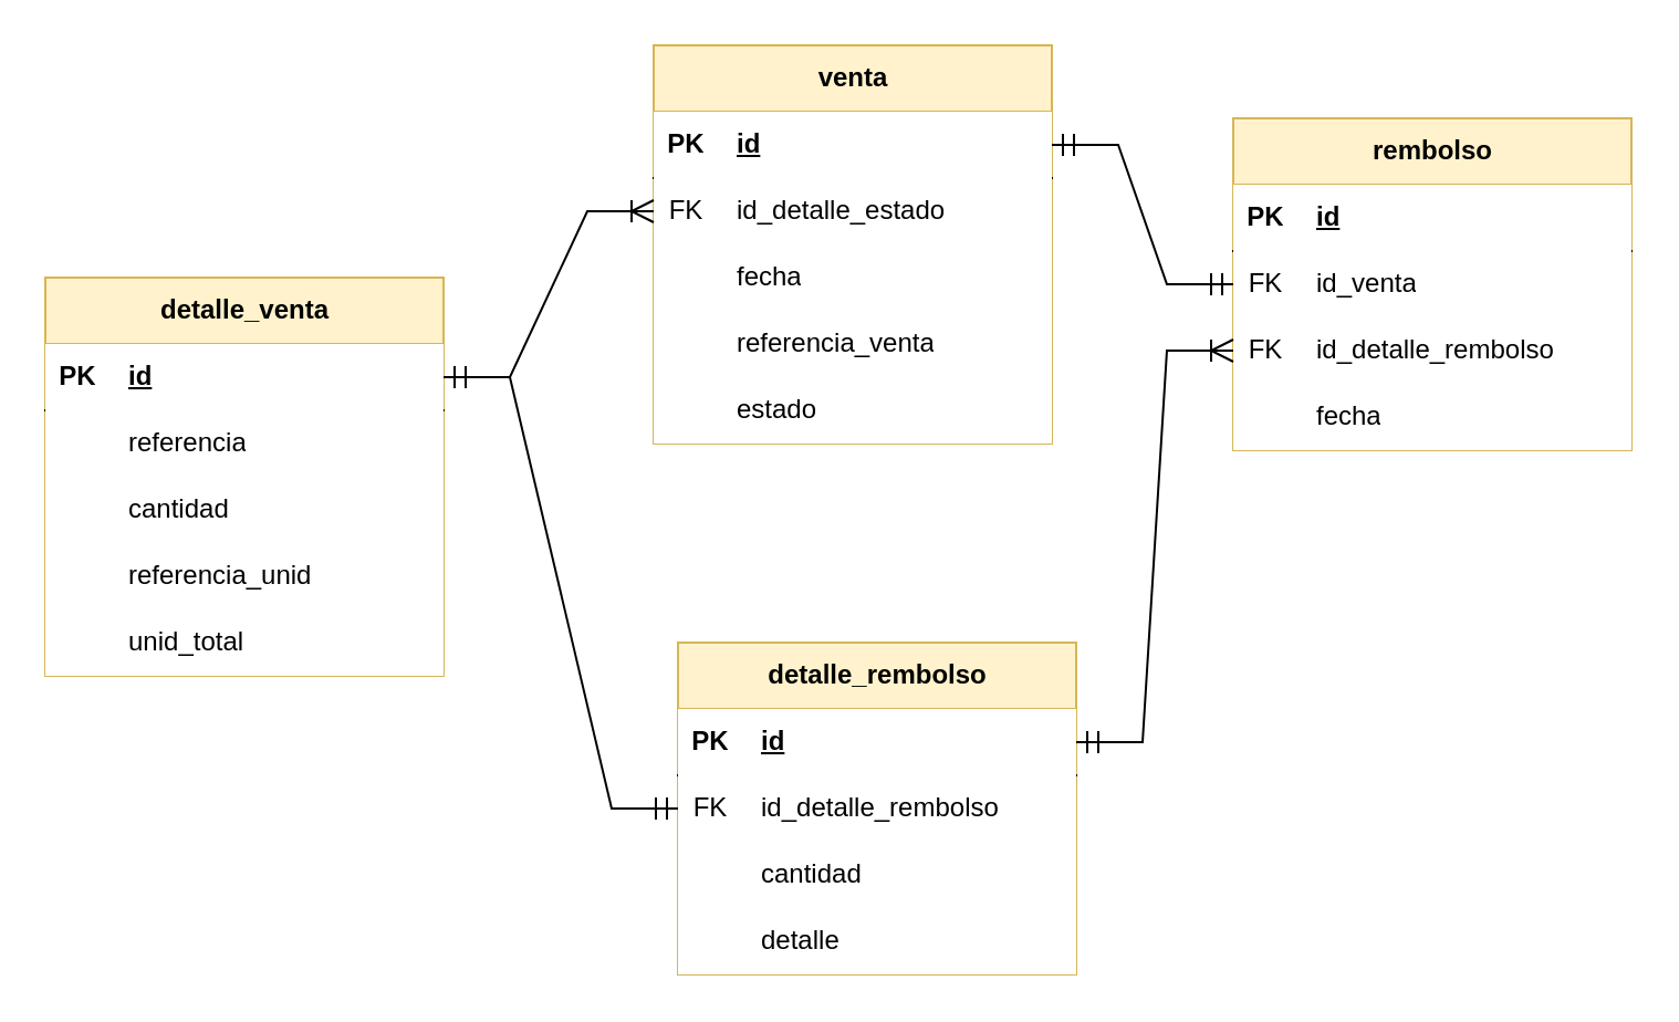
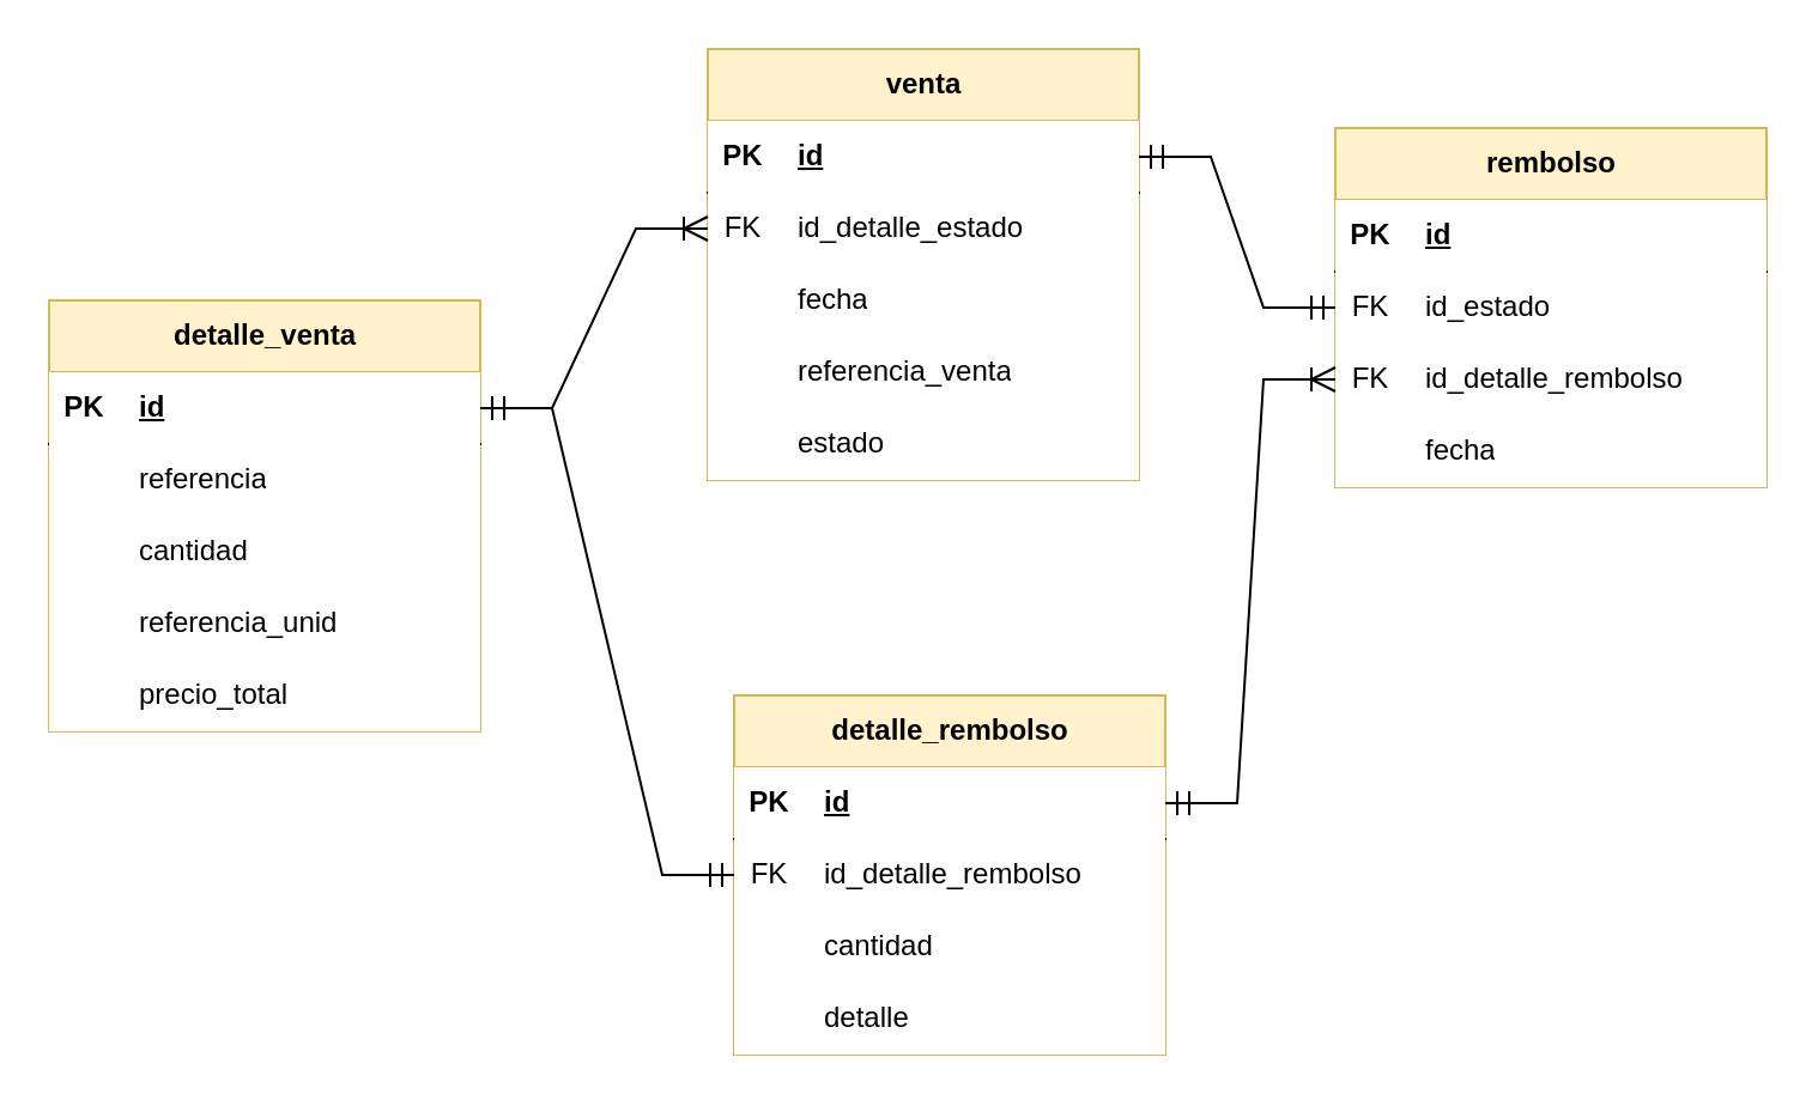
  <mxCell id="0" />
  <mxCell id="1" parent="0" />
  <mxCell id="2" value="venta" style="shape=table;startSize=30;container=1;collapsible=1;childLayout=tableLayout;fixedRows=1;rowLines=0;fontStyle=1;align=center;resizeLast=1;html=1;fillColor=#fff2cc;strokeColor=#d6b656;" parent="1" vertex="1"><mxGeometry x="295" y="20" width="180" height="180" as="geometry" /></mxCell>
  <mxCell id="3" value="" style="shape=tableRow;horizontal=0;startSize=0;swimlaneHead=0;swimlaneBody=0;fillColor=none;collapsible=0;dropTarget=0;points=[[0,0.5],[1,0.5]];portConstraint=eastwest;top=0;left=0;right=0;bottom=1;" parent="2" vertex="1"><mxGeometry y="30" width="180" height="30" as="geometry" /></mxCell>
  <mxCell id="4" value="PK" style="shape=partialRectangle;connectable=0;top=0;left=0;bottom=0;right=0;fontStyle=1;overflow=hidden;whiteSpace=wrap;html=1;" parent="3" vertex="1"><mxGeometry width="30" height="30" as="geometry"><mxRectangle width="30" height="30" as="alternateBounds" /></mxGeometry></mxCell>
  <mxCell id="5" value="id" style="shape=partialRectangle;connectable=0;top=0;left=0;bottom=0;right=0;align=left;spacingLeft=6;fontStyle=5;overflow=hidden;whiteSpace=wrap;html=1;" parent="3" vertex="1"><mxGeometry x="30" width="150" height="30" as="geometry"><mxRectangle width="150" height="30" as="alternateBounds" /></mxGeometry></mxCell>
  <mxCell id="6" value="" style="shape=tableRow;horizontal=0;startSize=0;swimlaneHead=0;swimlaneBody=0;fillColor=none;collapsible=0;dropTarget=0;points=[[0,0.5],[1,0.5]];portConstraint=eastwest;top=0;left=0;right=0;bottom=0;" parent="2" vertex="1"><mxGeometry y="60" width="180" height="30" as="geometry" /></mxCell>
  <mxCell id="7" value="FK" style="shape=partialRectangle;connectable=0;top=0;left=0;bottom=0;right=0;editable=1;overflow=hidden;whiteSpace=wrap;html=1;" parent="6" vertex="1"><mxGeometry width="30" height="30" as="geometry"><mxRectangle width="30" height="30" as="alternateBounds" /></mxGeometry></mxCell>
  <mxCell id="8" value="id_detalle_estado" style="shape=partialRectangle;connectable=0;top=0;left=0;bottom=0;right=0;align=left;spacingLeft=6;overflow=hidden;whiteSpace=wrap;html=1;" parent="6" vertex="1"><mxGeometry x="30" width="150" height="30" as="geometry"><mxRectangle width="150" height="30" as="alternateBounds" /></mxGeometry></mxCell>
  <mxCell id="9" value="" style="shape=tableRow;horizontal=0;startSize=0;swimlaneHead=0;swimlaneBody=0;fillColor=none;collapsible=0;dropTarget=0;points=[[0,0.5],[1,0.5]];portConstraint=eastwest;top=0;left=0;right=0;bottom=0;" parent="2" vertex="1"><mxGeometry y="90" width="180" height="30" as="geometry" /></mxCell>
  <mxCell id="10" value="" style="shape=partialRectangle;connectable=0;top=0;left=0;bottom=0;right=0;editable=1;overflow=hidden;whiteSpace=wrap;html=1;" parent="9" vertex="1"><mxGeometry width="30" height="30" as="geometry"><mxRectangle width="30" height="30" as="alternateBounds" /></mxGeometry></mxCell>
  <mxCell id="11" value="fecha" style="shape=partialRectangle;connectable=0;top=0;left=0;bottom=0;right=0;align=left;spacingLeft=6;overflow=hidden;whiteSpace=wrap;html=1;" parent="9" vertex="1"><mxGeometry x="30" width="150" height="30" as="geometry"><mxRectangle width="150" height="30" as="alternateBounds" /></mxGeometry></mxCell>
  <mxCell id="12" value="" style="shape=tableRow;horizontal=0;startSize=0;swimlaneHead=0;swimlaneBody=0;fillColor=none;collapsible=0;dropTarget=0;points=[[0,0.5],[1,0.5]];portConstraint=eastwest;top=0;left=0;right=0;bottom=0;" parent="2" vertex="1"><mxGeometry y="120" width="180" height="30" as="geometry" /></mxCell>
  <mxCell id="13" value="" style="shape=partialRectangle;connectable=0;top=0;left=0;bottom=0;right=0;editable=1;overflow=hidden;whiteSpace=wrap;html=1;" parent="12" vertex="1"><mxGeometry width="30" height="30" as="geometry"><mxRectangle width="30" height="30" as="alternateBounds" /></mxGeometry></mxCell>
  <mxCell id="14" value="referencia_venta" style="shape=partialRectangle;connectable=0;top=0;left=0;bottom=0;right=0;align=left;spacingLeft=6;overflow=hidden;whiteSpace=wrap;html=1;" parent="12" vertex="1"><mxGeometry x="30" width="150" height="30" as="geometry"><mxRectangle width="150" height="30" as="alternateBounds" /></mxGeometry></mxCell>
  <mxCell id="15" style="shape=tableRow;horizontal=0;startSize=0;swimlaneHead=0;swimlaneBody=0;fillColor=none;collapsible=0;dropTarget=0;points=[[0,0.5],[1,0.5]];portConstraint=eastwest;top=0;left=0;right=0;bottom=0;" parent="2" vertex="1"><mxGeometry y="150" width="180" height="30" as="geometry" /></mxCell>
  <mxCell id="16" style="shape=partialRectangle;connectable=0;top=0;left=0;bottom=0;right=0;editable=1;overflow=hidden;whiteSpace=wrap;html=1;" parent="15" vertex="1"><mxGeometry width="30" height="30" as="geometry"><mxRectangle width="30" height="30" as="alternateBounds" /></mxGeometry></mxCell>
  <mxCell id="17" value="estado" style="shape=partialRectangle;connectable=0;top=0;left=0;bottom=0;right=0;align=left;spacingLeft=6;overflow=hidden;whiteSpace=wrap;html=1;" parent="15" vertex="1"><mxGeometry x="30" width="150" height="30" as="geometry"><mxRectangle width="150" height="30" as="alternateBounds" /></mxGeometry></mxCell>
  <mxCell id="18" value="detalle_venta" style="shape=table;startSize=30;container=1;collapsible=1;childLayout=tableLayout;fixedRows=1;rowLines=0;fontStyle=1;align=center;resizeLast=1;html=1;fillColor=#fff2cc;strokeColor=#d6b656;" parent="1" vertex="1"><mxGeometry x="20" y="125" width="180" height="180" as="geometry" /></mxCell>
  <mxCell id="19" value="" style="shape=tableRow;horizontal=0;startSize=0;swimlaneHead=0;swimlaneBody=0;fillColor=none;collapsible=0;dropTarget=0;points=[[0,0.5],[1,0.5]];portConstraint=eastwest;top=0;left=0;right=0;bottom=1;" parent="18" vertex="1"><mxGeometry y="30" width="180" height="30" as="geometry" /></mxCell>
  <mxCell id="20" value="PK" style="shape=partialRectangle;connectable=0;top=0;left=0;bottom=0;right=0;fontStyle=1;overflow=hidden;whiteSpace=wrap;html=1;" parent="19" vertex="1"><mxGeometry width="30" height="30" as="geometry"><mxRectangle width="30" height="30" as="alternateBounds" /></mxGeometry></mxCell>
  <mxCell id="21" value="id" style="shape=partialRectangle;connectable=0;top=0;left=0;bottom=0;right=0;align=left;spacingLeft=6;fontStyle=5;overflow=hidden;whiteSpace=wrap;html=1;" parent="19" vertex="1"><mxGeometry x="30" width="150" height="30" as="geometry"><mxRectangle width="150" height="30" as="alternateBounds" /></mxGeometry></mxCell>
  <mxCell id="22" value="" style="shape=tableRow;horizontal=0;startSize=0;swimlaneHead=0;swimlaneBody=0;fillColor=none;collapsible=0;dropTarget=0;points=[[0,0.5],[1,0.5]];portConstraint=eastwest;top=0;left=0;right=0;bottom=0;" parent="18" vertex="1"><mxGeometry y="60" width="180" height="30" as="geometry" /></mxCell>
  <mxCell id="23" value="" style="shape=partialRectangle;connectable=0;top=0;left=0;bottom=0;right=0;editable=1;overflow=hidden;whiteSpace=wrap;html=1;" parent="22" vertex="1"><mxGeometry width="30" height="30" as="geometry"><mxRectangle width="30" height="30" as="alternateBounds" /></mxGeometry></mxCell>
  <mxCell id="24" value="referencia" style="shape=partialRectangle;connectable=0;top=0;left=0;bottom=0;right=0;align=left;spacingLeft=6;overflow=hidden;whiteSpace=wrap;html=1;" parent="22" vertex="1"><mxGeometry x="30" width="150" height="30" as="geometry"><mxRectangle width="150" height="30" as="alternateBounds" /></mxGeometry></mxCell>
  <mxCell id="25" value="" style="shape=tableRow;horizontal=0;startSize=0;swimlaneHead=0;swimlaneBody=0;fillColor=none;collapsible=0;dropTarget=0;points=[[0,0.5],[1,0.5]];portConstraint=eastwest;top=0;left=0;right=0;bottom=0;" parent="18" vertex="1"><mxGeometry y="90" width="180" height="30" as="geometry" /></mxCell>
  <mxCell id="26" value="" style="shape=partialRectangle;connectable=0;top=0;left=0;bottom=0;right=0;editable=1;overflow=hidden;whiteSpace=wrap;html=1;" parent="25" vertex="1"><mxGeometry width="30" height="30" as="geometry"><mxRectangle width="30" height="30" as="alternateBounds" /></mxGeometry></mxCell>
  <mxCell id="27" value="cantidad" style="shape=partialRectangle;connectable=0;top=0;left=0;bottom=0;right=0;align=left;spacingLeft=6;overflow=hidden;whiteSpace=wrap;html=1;" parent="25" vertex="1"><mxGeometry x="30" width="150" height="30" as="geometry"><mxRectangle width="150" height="30" as="alternateBounds" /></mxGeometry></mxCell>
  <mxCell id="28" style="shape=tableRow;horizontal=0;startSize=0;swimlaneHead=0;swimlaneBody=0;fillColor=none;collapsible=0;dropTarget=0;points=[[0,0.5],[1,0.5]];portConstraint=eastwest;top=0;left=0;right=0;bottom=0;" parent="18" vertex="1"><mxGeometry y="120" width="180" height="30" as="geometry" /></mxCell>
  <mxCell id="29" style="shape=partialRectangle;connectable=0;top=0;left=0;bottom=0;right=0;editable=1;overflow=hidden;whiteSpace=wrap;html=1;" parent="28" vertex="1"><mxGeometry width="30" height="30" as="geometry"><mxRectangle width="30" height="30" as="alternateBounds" /></mxGeometry></mxCell>
  <mxCell id="30" value="referencia_unid" style="shape=partialRectangle;connectable=0;top=0;left=0;bottom=0;right=0;align=left;spacingLeft=6;overflow=hidden;whiteSpace=wrap;html=1;" parent="28" vertex="1"><mxGeometry x="30" width="150" height="30" as="geometry"><mxRectangle width="150" height="30" as="alternateBounds" /></mxGeometry></mxCell>
  <mxCell id="31" value="" style="shape=tableRow;horizontal=0;startSize=0;swimlaneHead=0;swimlaneBody=0;fillColor=none;collapsible=0;dropTarget=0;points=[[0,0.5],[1,0.5]];portConstraint=eastwest;top=0;left=0;right=0;bottom=0;" parent="18" vertex="1"><mxGeometry y="150" width="180" height="30" as="geometry" /></mxCell>
  <mxCell id="32" value="" style="shape=partialRectangle;connectable=0;top=0;left=0;bottom=0;right=0;editable=1;overflow=hidden;whiteSpace=wrap;html=1;" parent="31" vertex="1"><mxGeometry width="30" height="30" as="geometry"><mxRectangle width="30" height="30" as="alternateBounds" /></mxGeometry></mxCell>
- <mxCell id="33" value="unid_total" style="shape=partialRectangle;connectable=0;top=0;left=0;bottom=0;right=0;align=left;spacingLeft=6;overflow=hidden;whiteSpace=wrap;html=1;" parent="31" vertex="1"><mxGeometry x="30" width="150" height="30" as="geometry"><mxRectangle width="150" height="30" as="alternateBounds" /></mxGeometry></mxCell>
+ <mxCell id="33" value="precio_total" style="shape=partialRectangle;connectable=0;top=0;left=0;bottom=0;right=0;align=left;spacingLeft=6;overflow=hidden;whiteSpace=wrap;html=1;" parent="31" vertex="1"><mxGeometry x="30" width="150" height="30" as="geometry"><mxRectangle width="150" height="30" as="alternateBounds" /></mxGeometry></mxCell>
  <mxCell id="34" value="rembolso" style="shape=table;startSize=30;container=1;collapsible=1;childLayout=tableLayout;fixedRows=1;rowLines=0;fontStyle=1;align=center;resizeLast=1;html=1;fillColor=#fff2cc;strokeColor=#d6b656;" parent="1" vertex="1"><mxGeometry x="557" y="53" width="180" height="150" as="geometry" /></mxCell>
  <mxCell id="35" value="" style="shape=tableRow;horizontal=0;startSize=0;swimlaneHead=0;swimlaneBody=0;fillColor=none;collapsible=0;dropTarget=0;points=[[0,0.5],[1,0.5]];portConstraint=eastwest;top=0;left=0;right=0;bottom=1;" parent="34" vertex="1"><mxGeometry y="30" width="180" height="30" as="geometry" /></mxCell>
  <mxCell id="36" value="PK" style="shape=partialRectangle;connectable=0;top=0;left=0;bottom=0;right=0;fontStyle=1;overflow=hidden;whiteSpace=wrap;html=1;" parent="35" vertex="1"><mxGeometry width="30" height="30" as="geometry"><mxRectangle width="30" height="30" as="alternateBounds" /></mxGeometry></mxCell>
  <mxCell id="37" value="id" style="shape=partialRectangle;connectable=0;top=0;left=0;bottom=0;right=0;align=left;spacingLeft=6;fontStyle=5;overflow=hidden;whiteSpace=wrap;html=1;" parent="35" vertex="1"><mxGeometry x="30" width="150" height="30" as="geometry"><mxRectangle width="150" height="30" as="alternateBounds" /></mxGeometry></mxCell>
  <mxCell id="38" style="shape=tableRow;horizontal=0;startSize=0;swimlaneHead=0;swimlaneBody=0;fillColor=none;collapsible=0;dropTarget=0;points=[[0,0.5],[1,0.5]];portConstraint=eastwest;top=0;left=0;right=0;bottom=0;" parent="34" vertex="1"><mxGeometry y="60" width="180" height="30" as="geometry" /></mxCell>
  <mxCell id="39" value="FK" style="shape=partialRectangle;connectable=0;top=0;left=0;bottom=0;right=0;editable=1;overflow=hidden;whiteSpace=wrap;html=1;" parent="38" vertex="1"><mxGeometry width="30" height="30" as="geometry"><mxRectangle width="30" height="30" as="alternateBounds" /></mxGeometry></mxCell>
- <mxCell id="40" value="id_venta" style="shape=partialRectangle;connectable=0;fillColor=default;top=0;left=0;bottom=0;right=0;align=left;spacingLeft=6;overflow=hidden;whiteSpace=wrap;html=1;" parent="38" vertex="1"><mxGeometry x="30" width="150" height="30" as="geometry"><mxRectangle width="150" height="30" as="alternateBounds" /></mxGeometry></mxCell>
+ <mxCell id="40" value="id_estado" style="shape=partialRectangle;connectable=0;fillColor=default;top=0;left=0;bottom=0;right=0;align=left;spacingLeft=6;overflow=hidden;whiteSpace=wrap;html=1;" parent="38" vertex="1"><mxGeometry x="30" width="150" height="30" as="geometry"><mxRectangle width="150" height="30" as="alternateBounds" /></mxGeometry></mxCell>
  <mxCell id="41" value="" style="shape=tableRow;horizontal=0;startSize=0;swimlaneHead=0;swimlaneBody=0;fillColor=none;collapsible=0;dropTarget=0;points=[[0,0.5],[1,0.5]];portConstraint=eastwest;top=0;left=0;right=0;bottom=0;" parent="34" vertex="1"><mxGeometry y="90" width="180" height="30" as="geometry" /></mxCell>
  <mxCell id="42" value="FK" style="shape=partialRectangle;connectable=0;top=0;left=0;bottom=0;right=0;editable=1;overflow=hidden;whiteSpace=wrap;html=1;" parent="41" vertex="1"><mxGeometry width="30" height="30" as="geometry"><mxRectangle width="30" height="30" as="alternateBounds" /></mxGeometry></mxCell>
  <mxCell id="43" value="id_detalle_rembolso" style="shape=partialRectangle;connectable=0;top=0;left=0;bottom=0;right=0;align=left;spacingLeft=6;overflow=hidden;whiteSpace=wrap;html=1;" parent="41" vertex="1"><mxGeometry x="30" width="150" height="30" as="geometry"><mxRectangle width="150" height="30" as="alternateBounds" /></mxGeometry></mxCell>
  <mxCell id="44" value="" style="shape=tableRow;horizontal=0;startSize=0;swimlaneHead=0;swimlaneBody=0;fillColor=none;collapsible=0;dropTarget=0;points=[[0,0.5],[1,0.5]];portConstraint=eastwest;top=0;left=0;right=0;bottom=0;" parent="34" vertex="1"><mxGeometry y="120" width="180" height="30" as="geometry" /></mxCell>
  <mxCell id="45" value="" style="shape=partialRectangle;connectable=0;top=0;left=0;bottom=0;right=0;editable=1;overflow=hidden;whiteSpace=wrap;html=1;" parent="44" vertex="1"><mxGeometry width="30" height="30" as="geometry"><mxRectangle width="30" height="30" as="alternateBounds" /></mxGeometry></mxCell>
  <mxCell id="46" value="fecha" style="shape=partialRectangle;connectable=0;top=0;left=0;bottom=0;right=0;align=left;spacingLeft=6;overflow=hidden;whiteSpace=wrap;html=1;" parent="44" vertex="1"><mxGeometry x="30" width="150" height="30" as="geometry"><mxRectangle width="150" height="30" as="alternateBounds" /></mxGeometry></mxCell>
  <mxCell id="47" value="detalle_rembolso" style="shape=table;startSize=30;container=1;collapsible=1;childLayout=tableLayout;fixedRows=1;rowLines=0;fontStyle=1;align=center;resizeLast=1;html=1;fillColor=#fff2cc;strokeColor=#d6b656;" parent="1" vertex="1"><mxGeometry x="306" y="290" width="180" height="150" as="geometry" /></mxCell>
  <mxCell id="48" value="" style="shape=tableRow;horizontal=0;startSize=0;swimlaneHead=0;swimlaneBody=0;fillColor=none;collapsible=0;dropTarget=0;points=[[0,0.5],[1,0.5]];portConstraint=eastwest;top=0;left=0;right=0;bottom=1;" parent="47" vertex="1"><mxGeometry y="30" width="180" height="30" as="geometry" /></mxCell>
  <mxCell id="49" value="PK" style="shape=partialRectangle;connectable=0;fillColor=default;top=0;left=0;bottom=0;right=0;fontStyle=1;overflow=hidden;whiteSpace=wrap;html=1;" parent="48" vertex="1"><mxGeometry width="30" height="30" as="geometry"><mxRectangle width="30" height="30" as="alternateBounds" /></mxGeometry></mxCell>
  <mxCell id="50" value="id" style="shape=partialRectangle;connectable=0;fillColor=default;top=0;left=0;bottom=0;right=0;align=left;spacingLeft=6;fontStyle=5;overflow=hidden;whiteSpace=wrap;html=1;" parent="48" vertex="1"><mxGeometry x="30" width="150" height="30" as="geometry"><mxRectangle width="150" height="30" as="alternateBounds" /></mxGeometry></mxCell>
  <mxCell id="51" value="" style="shape=tableRow;horizontal=0;startSize=0;swimlaneHead=0;swimlaneBody=0;fillColor=none;collapsible=0;dropTarget=0;points=[[0,0.5],[1,0.5]];portConstraint=eastwest;top=0;left=0;right=0;bottom=0;" parent="47" vertex="1"><mxGeometry y="60" width="180" height="30" as="geometry" /></mxCell>
  <mxCell id="52" value="FK" style="shape=partialRectangle;connectable=0;fillColor=default;top=0;left=0;bottom=0;right=0;editable=1;overflow=hidden;whiteSpace=wrap;html=1;" parent="51" vertex="1"><mxGeometry width="30" height="30" as="geometry"><mxRectangle width="30" height="30" as="alternateBounds" /></mxGeometry></mxCell>
  <mxCell id="53" value="id_detalle_rembolso" style="shape=partialRectangle;connectable=0;fillColor=default;top=0;left=0;bottom=0;right=0;align=left;spacingLeft=6;overflow=hidden;whiteSpace=wrap;html=1;" parent="51" vertex="1"><mxGeometry x="30" width="150" height="30" as="geometry"><mxRectangle width="150" height="30" as="alternateBounds" /></mxGeometry></mxCell>
  <mxCell id="54" value="" style="shape=tableRow;horizontal=0;startSize=0;swimlaneHead=0;swimlaneBody=0;fillColor=none;collapsible=0;dropTarget=0;points=[[0,0.5],[1,0.5]];portConstraint=eastwest;top=0;left=0;right=0;bottom=0;" parent="47" vertex="1"><mxGeometry y="90" width="180" height="30" as="geometry" /></mxCell>
  <mxCell id="55" value="" style="shape=partialRectangle;connectable=0;fillColor=default;top=0;left=0;bottom=0;right=0;editable=1;overflow=hidden;whiteSpace=wrap;html=1;" parent="54" vertex="1"><mxGeometry width="30" height="30" as="geometry"><mxRectangle width="30" height="30" as="alternateBounds" /></mxGeometry></mxCell>
  <mxCell id="56" value="cantidad" style="shape=partialRectangle;connectable=0;fillColor=default;top=0;left=0;bottom=0;right=0;align=left;spacingLeft=6;overflow=hidden;whiteSpace=wrap;html=1;" parent="54" vertex="1"><mxGeometry x="30" width="150" height="30" as="geometry"><mxRectangle width="150" height="30" as="alternateBounds" /></mxGeometry></mxCell>
  <mxCell id="57" value="" style="shape=tableRow;horizontal=0;startSize=0;swimlaneHead=0;swimlaneBody=0;fillColor=none;collapsible=0;dropTarget=0;points=[[0,0.5],[1,0.5]];portConstraint=eastwest;top=0;left=0;right=0;bottom=0;" parent="47" vertex="1"><mxGeometry y="120" width="180" height="30" as="geometry" /></mxCell>
  <mxCell id="58" value="" style="shape=partialRectangle;connectable=0;fillColor=default;top=0;left=0;bottom=0;right=0;editable=1;overflow=hidden;whiteSpace=wrap;html=1;" parent="57" vertex="1"><mxGeometry width="30" height="30" as="geometry"><mxRectangle width="30" height="30" as="alternateBounds" /></mxGeometry></mxCell>
  <mxCell id="59" value="detalle" style="shape=partialRectangle;connectable=0;fillColor=default;top=0;left=0;bottom=0;right=0;align=left;spacingLeft=6;overflow=hidden;whiteSpace=wrap;html=1;" parent="57" vertex="1"><mxGeometry x="30" width="150" height="30" as="geometry"><mxRectangle width="150" height="30" as="alternateBounds" /></mxGeometry></mxCell>
  <mxCell id="60" value="" style="edgeStyle=entityRelationEdgeStyle;fontSize=12;html=1;endArrow=ERoneToMany;startArrow=ERmandOne;rounded=0;startSize=8;endSize=8;entryX=0;entryY=0.5;entryDx=0;entryDy=0;exitX=1;exitY=0.5;exitDx=0;exitDy=0;" parent="1" source="19" target="6" edge="1"><mxGeometry width="100" height="100" relative="1" as="geometry"><mxPoint x="22" y="536" as="sourcePoint" /><mxPoint x="122" y="436" as="targetPoint" /></mxGeometry></mxCell>
  <mxCell id="61" value="" style="edgeStyle=entityRelationEdgeStyle;fontSize=12;html=1;endArrow=ERmandOne;startArrow=ERmandOne;rounded=0;startSize=8;endSize=8;entryX=0;entryY=0.5;entryDx=0;entryDy=0;exitX=1;exitY=0.5;exitDx=0;exitDy=0;" parent="1" source="3" target="38" edge="1"><mxGeometry width="100" height="100" relative="1" as="geometry"><mxPoint x="110" y="621" as="sourcePoint" /><mxPoint x="210" y="521" as="targetPoint" /></mxGeometry></mxCell>
  <mxCell id="62" value="" style="edgeStyle=entityRelationEdgeStyle;fontSize=12;html=1;endArrow=ERoneToMany;startArrow=ERmandOne;rounded=0;startSize=8;endSize=8;exitX=1;exitY=0.5;exitDx=0;exitDy=0;" parent="1" source="48" target="41" edge="1"><mxGeometry width="100" height="100" relative="1" as="geometry"><mxPoint x="202" y="342" as="sourcePoint" /><mxPoint x="297" y="267" as="targetPoint" /></mxGeometry></mxCell>
  <mxCell id="63" value="" style="edgeStyle=entityRelationEdgeStyle;fontSize=12;html=1;endArrow=ERmandOne;startArrow=ERmandOne;rounded=0;startSize=8;endSize=8;entryX=0;entryY=0.5;entryDx=0;entryDy=0;exitX=1;exitY=0.5;exitDx=0;exitDy=0;" parent="1" source="19" target="51" edge="1"><mxGeometry width="100" height="100" relative="1" as="geometry"><mxPoint x="139" y="306" as="sourcePoint" /><mxPoint x="221" y="369" as="targetPoint" /><Array as="points"><mxPoint x="294" y="361" /></Array></mxGeometry></mxCell>
